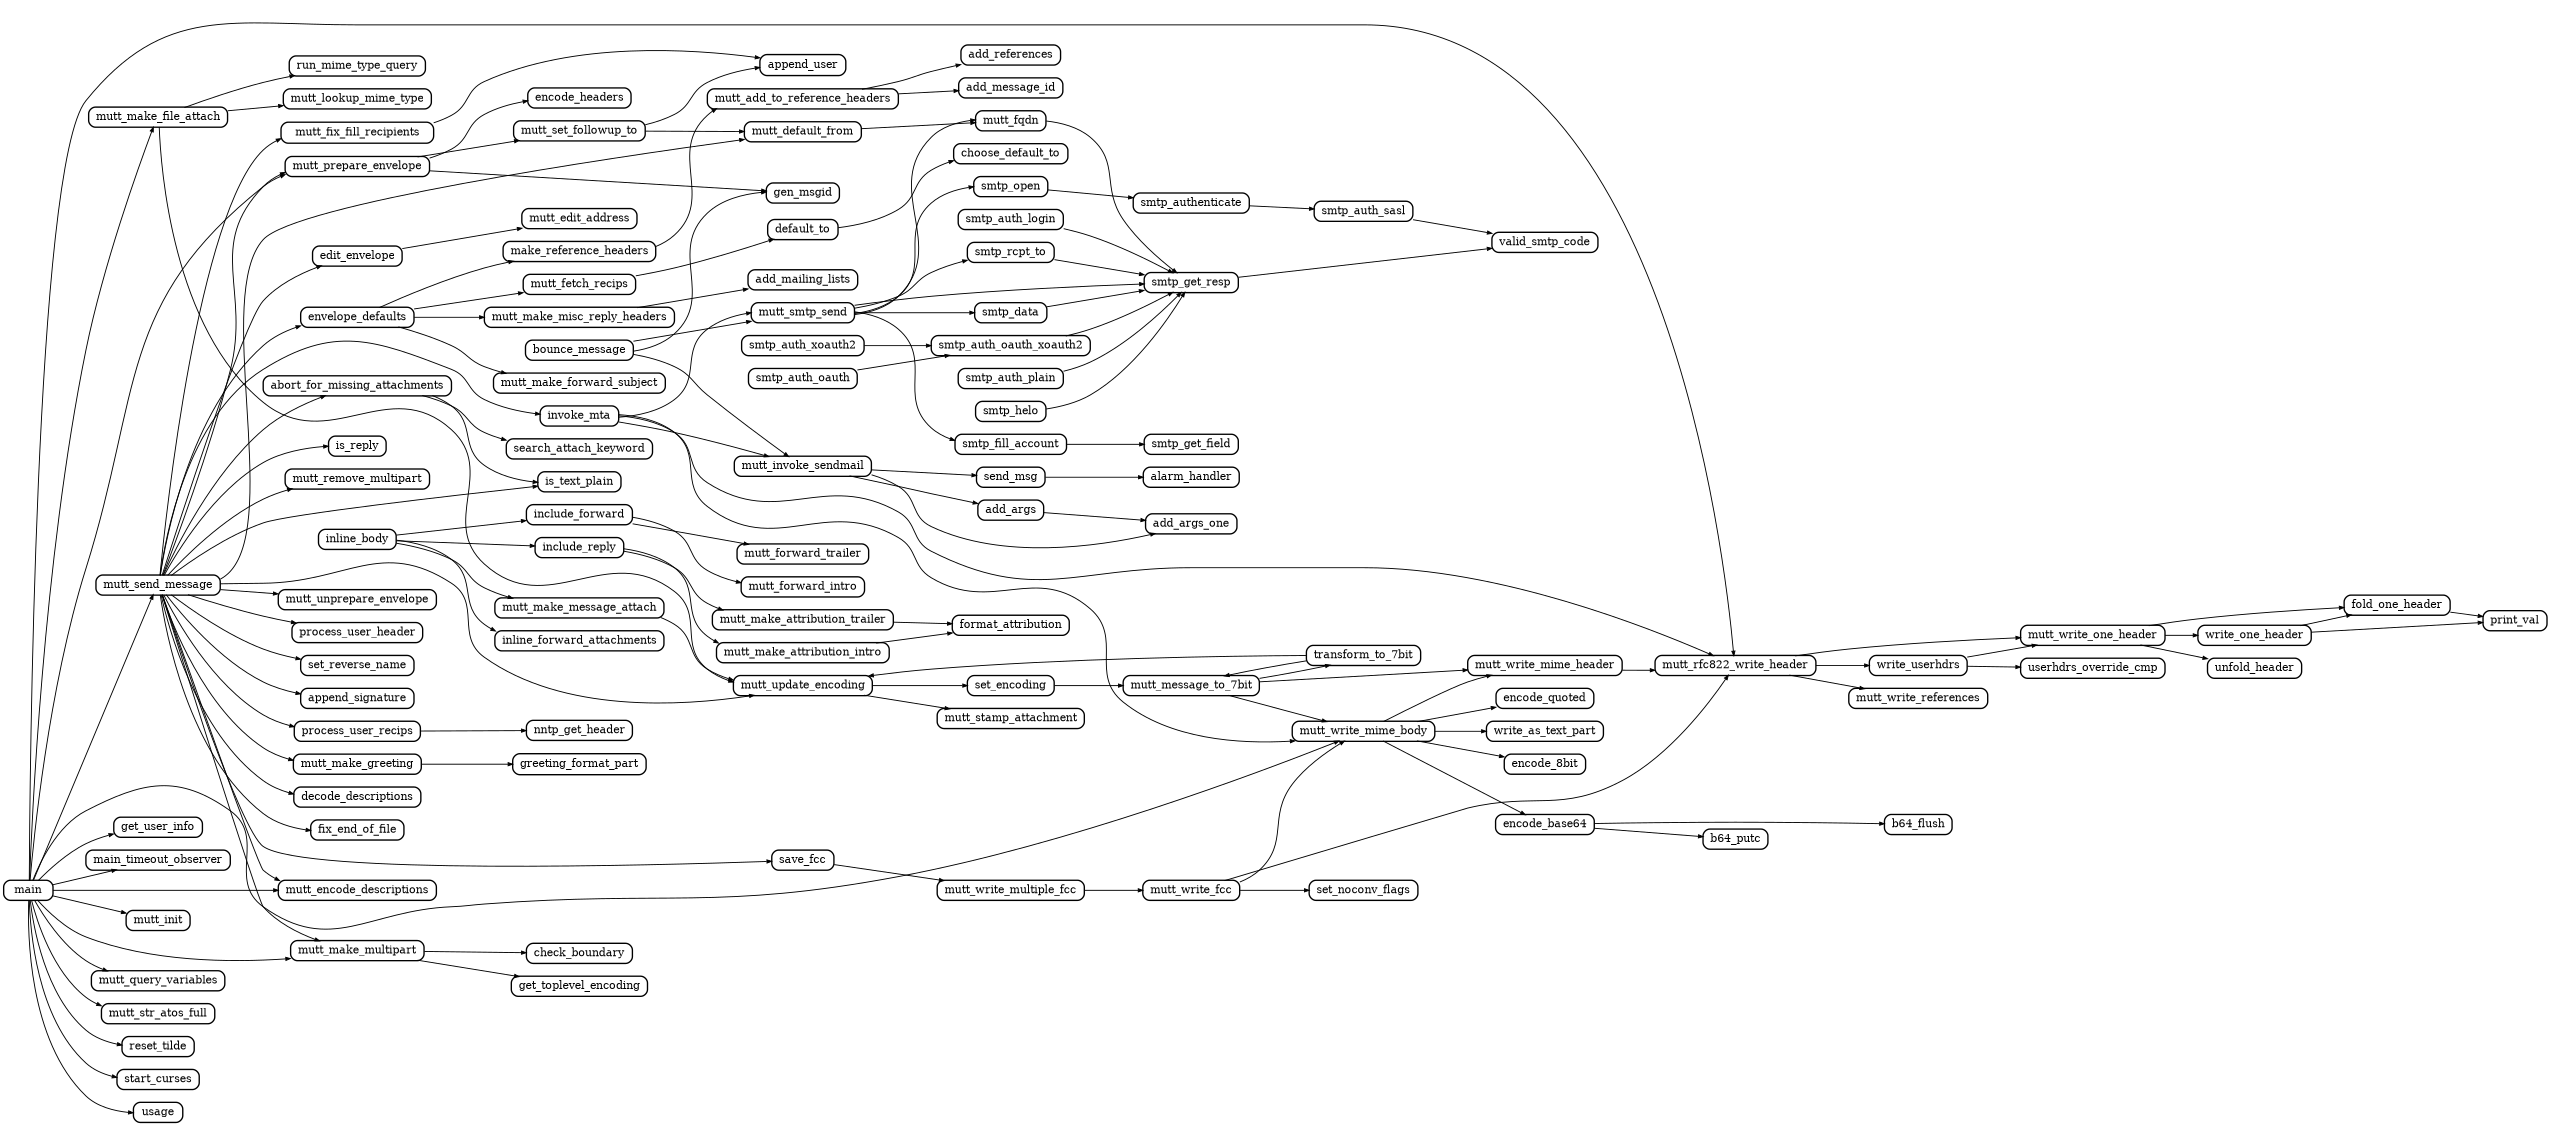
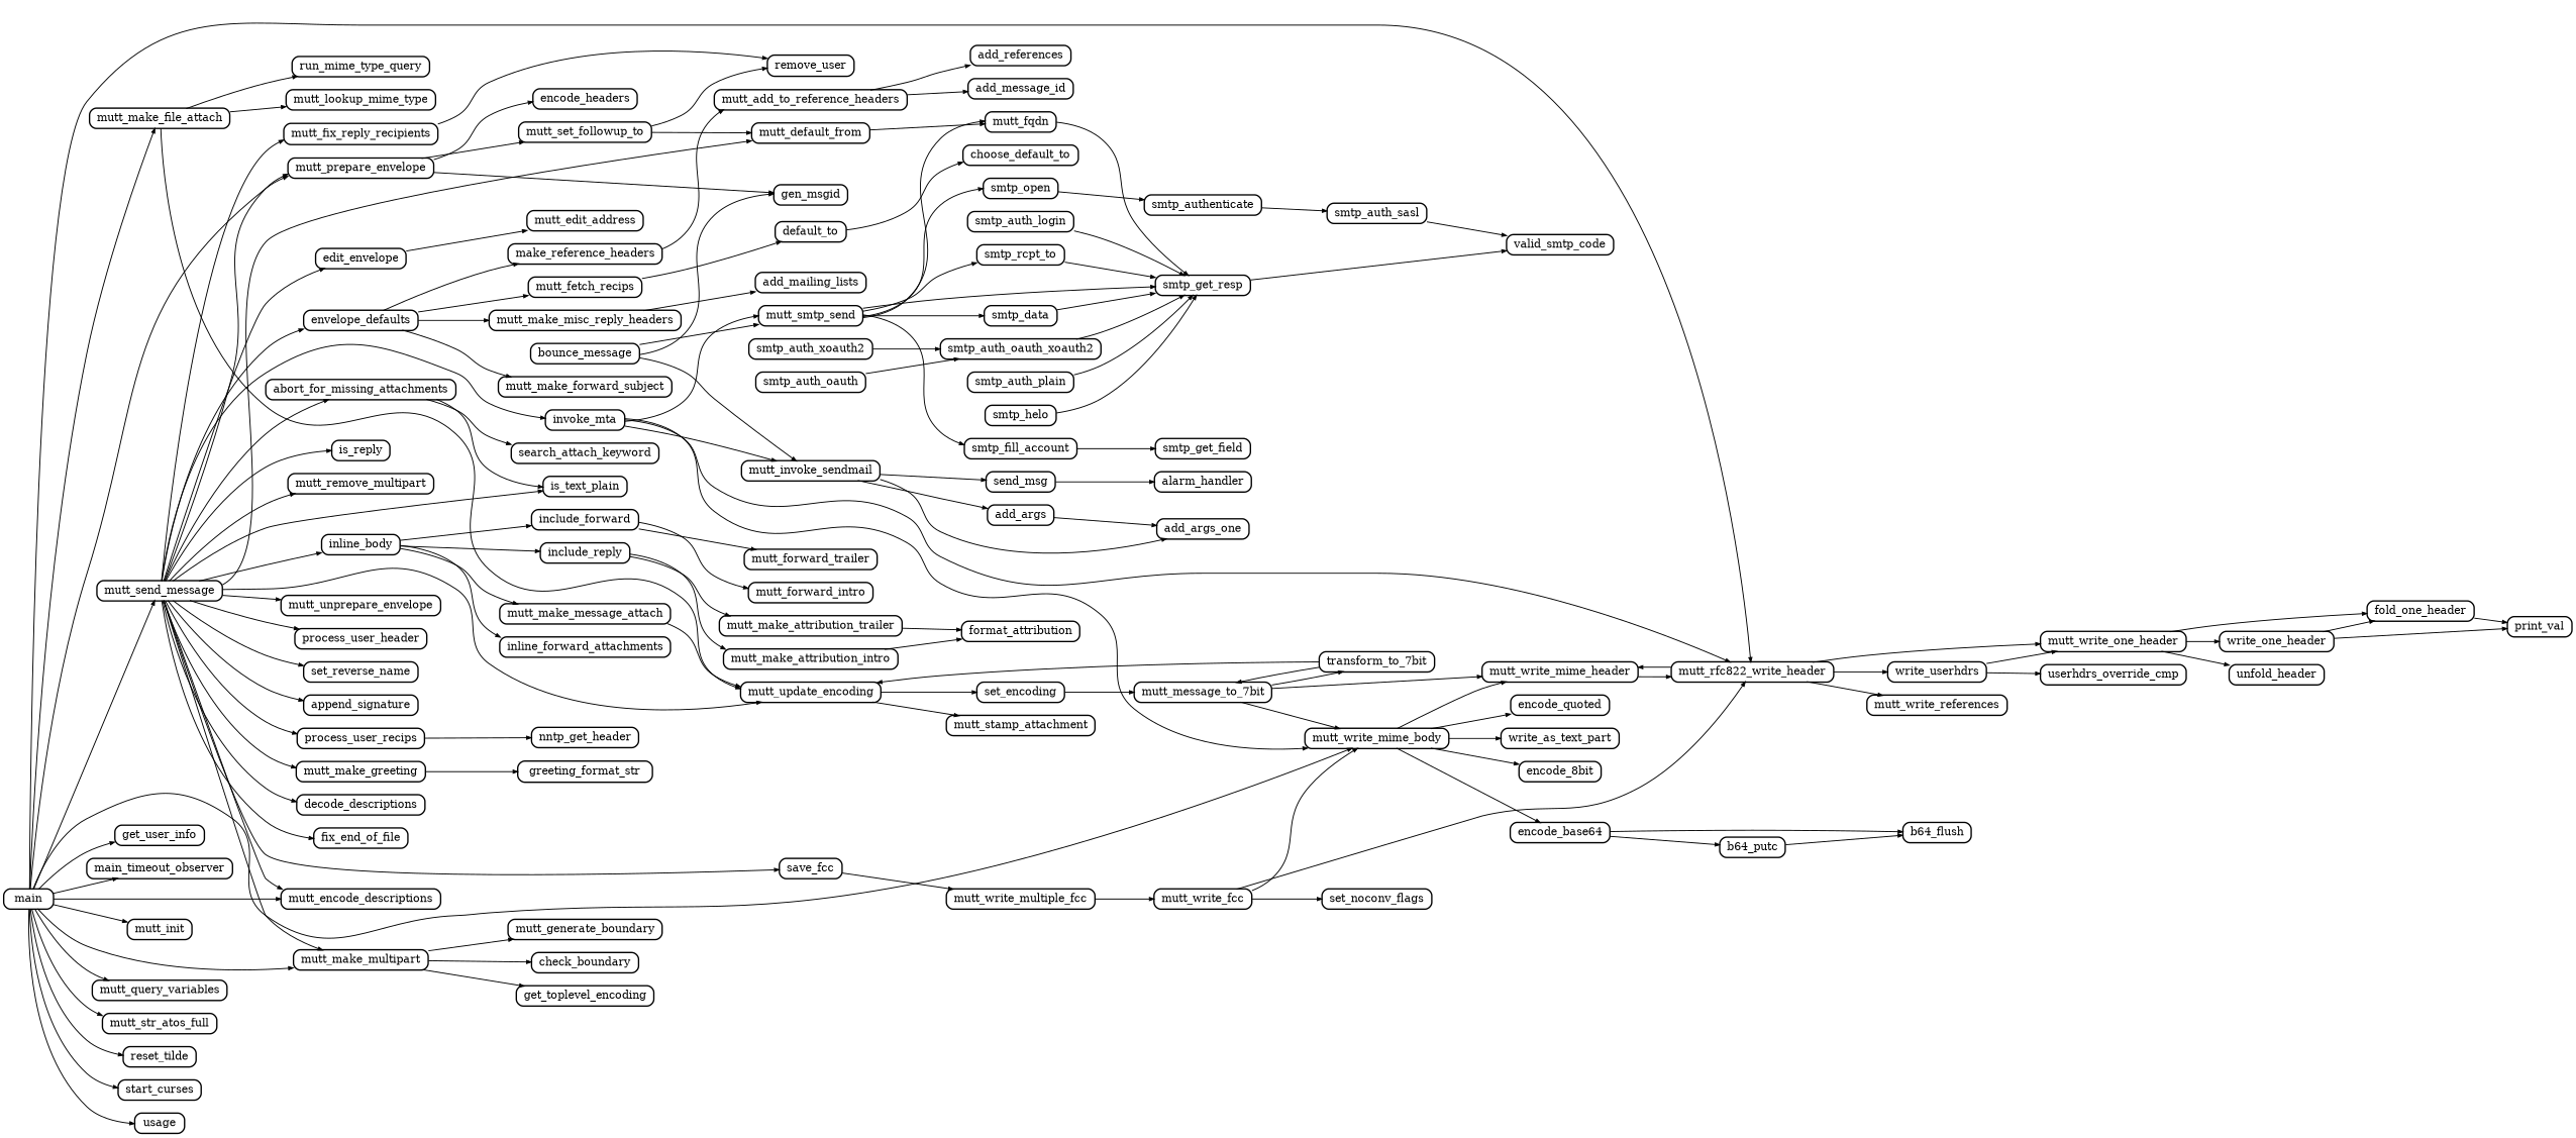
  digraph {
    compound=true
    nodesep=0.2
    rankdir=LR
    ranksep=0.5
    node [color=black fillcolor="#ffffff" fontsize=12 penwidth=1.5 shape=Mrecord style=filled]
    edge [arrowsize=0.5 penwidth=1.0]
    abort_for_missing_attachments [height=0.2]
    is_text_plain [height=0.2]
    search_attach_keyword [height=0.2]
    add_args [height=0.2]
    add_args_one [height=0.2]
    b64_putc [height=0.2]
    b64_flush [height=0.2]
    bounce_message [height=0.2]
    gen_msgid [height=0.2]
    mutt_invoke_sendmail [height=0.2]
    mutt_smtp_send [height=0.2]
    send_msg [height=0.2]
    mutt_fqdn [height=0.2]
    smtp_data [height=0.2]
    smtp_fill_account [height=0.2]
    smtp_get_resp [height=0.2]
    smtp_open [height=0.2]
    smtp_rcpt_to [height=0.2]
    alarm_handler [height=0.2]
    smtp_get_field [height=0.2]
    valid_smtp_code [height=0.2]
    smtp_authenticate [height=0.2]
    default_to [height=0.2]
    choose_default_to [height=0.2]
    edit_envelope [height=0.2]
    mutt_edit_address [height=0.2]
    encode_base64 [height=0.2]
    envelope_defaults [height=0.2]
    make_reference_headers [height=0.2]
    mutt_fetch_recips [height=0.2]
    mutt_make_forward_subject [height=0.2]
    mutt_make_misc_reply_headers [height=0.2]
    mutt_add_to_reference_headers [height=0.2]
    add_mailing_lists [height=0.2]
    add_message_id [height=0.2]
    add_references [height=0.2]
    fold_one_header [height=0.2]
    print_val [height=0.2]
    n39 [height=0.2 label=inline_body]
    include_forward [height=0.2]
    include_reply [height=0.2]
    inline_forward_attachments [height=0.2]
    mutt_make_message_attach [height=0.2]
    mutt_forward_intro [height=0.2]
    mutt_forward_trailer [height=0.2]
    mutt_make_attribution_intro [height=0.2]
    mutt_make_attribution_trailer [height=0.2]
    mutt_update_encoding [height=0.2]
    format_attribution [height=0.2]
    mutt_stamp_attachment [height=0.2]
    set_encoding [height=0.2]
    invoke_mta [height=0.2]
    mutt_rfc822_write_header [height=0.2]
    mutt_write_mime_body [height=0.2]
    mutt_write_mime_header [height=0.2]
    mutt_write_one_header [height=0.2]
    mutt_write_references [height=0.2]
    write_userhdrs [height=0.2]
    encode_8bit [height=0.2]
    encode_quoted [height=0.2]
    write_as_text_part [height=0.2]
    unfold_header [height=0.2]
    write_one_header [height=0.2]
    userhdrs_override_cmp [height=0.2]
    main [height=0.2]
    get_user_info [height=0.2]
    main_timeout_observer [height=0.2]
    mutt_encode_descriptions [height=0.2]
    mutt_init [height=0.2]
    mutt_make_file_attach [height=0.2]
    mutt_make_multipart [height=0.2]
    mutt_prepare_envelope [height=0.2]
    mutt_query_variables [height=0.2]
    mutt_send_message [height=0.2]
    mutt_str_atos_full [height=0.2]
    reset_tilde [height=0.2]
    start_curses [height=0.2]
    usage [height=0.2]
    mutt_lookup_mime_type [height=0.2]
    run_mime_type_query [height=0.2]
    check_boundary [height=0.2]
    get_toplevel_encoding [height=0.2]
+   mutt_generate_boundary [height=0.2]
    encode_headers [height=0.2]
    mutt_set_followup_to [height=0.2]
    mutt_default_from [height=0.2]
-   mutt_fix_reply_recipients [height=0.2 label=mutt_fix_fill_recipients]
+   mutt_fix_reply_recipients [height=0.2]
    mutt_make_greeting [height=0.2]
    append_signature [height=0.2]
    decode_descriptions [height=0.2]
    fix_end_of_file [height=0.2]
    is_reply [height=0.2]
    mutt_remove_multipart [height=0.2]
    mutt_unprepare_envelope [height=0.2]
    process_user_header [height=0.2]
    process_user_recips [height=0.2]
    save_fcc [height=0.2]
    set_reverse_name [height=0.2]
-   remove_user [height=0.2 label=append_user]
-   greeting_format_str [height=0.2 label=greeting_format_part]
+   remove_user [height=0.2]
+   greeting_format_str [height=0.2]
    nntp_get_header [height=0.2]
    mutt_write_multiple_fcc [height=0.2]
    mutt_message_to_7bit [height=0.2]
    transform_to_7bit [height=0.2]
    mutt_write_fcc [height=0.2]
    smtp_auth_sasl [height=0.2]
    smtp_helo [height=0.2]
    set_noconv_flags [height=0.2]
    smtp_auth_login [height=0.2]
    smtp_auth_oauth [height=0.2]
    smtp_auth_oauth_xoauth2 [height=0.2]
    smtp_auth_plain [height=0.2]
    smtp_auth_xoauth2 [height=0.2]
    abort_for_missing_attachments -> is_text_plain
    abort_for_missing_attachments -> search_attach_keyword
    add_args -> add_args_one
+   b64_putc -> b64_flush
    bounce_message -> gen_msgid
    bounce_message -> mutt_invoke_sendmail
    bounce_message -> mutt_smtp_send
    mutt_invoke_sendmail -> add_args
    mutt_invoke_sendmail -> add_args_one
    mutt_invoke_sendmail -> send_msg
    mutt_smtp_send -> mutt_fqdn
    mutt_smtp_send -> smtp_data
    mutt_smtp_send -> smtp_fill_account
    mutt_smtp_send -> smtp_get_resp
    mutt_smtp_send -> smtp_open
    mutt_smtp_send -> smtp_rcpt_to
    send_msg -> alarm_handler
    mutt_fqdn -> smtp_get_resp
    smtp_data -> smtp_get_resp
    smtp_fill_account -> smtp_get_field
    smtp_get_resp -> valid_smtp_code
    smtp_open -> smtp_authenticate
    smtp_rcpt_to -> smtp_get_resp
    smtp_authenticate -> smtp_auth_sasl
    default_to -> choose_default_to
    edit_envelope -> mutt_edit_address
    encode_base64 -> b64_putc
    encode_base64 -> b64_flush
    envelope_defaults -> make_reference_headers
    envelope_defaults -> mutt_fetch_recips
    envelope_defaults -> mutt_make_forward_subject
    envelope_defaults -> mutt_make_misc_reply_headers
    make_reference_headers -> mutt_add_to_reference_headers
    mutt_fetch_recips -> default_to
    mutt_make_misc_reply_headers -> add_mailing_lists
    mutt_add_to_reference_headers -> add_message_id
    mutt_add_to_reference_headers -> add_references
    fold_one_header -> print_val
    n39 -> include_forward
    n39 -> include_reply
    n39 -> inline_forward_attachments
    n39 -> mutt_make_message_attach
    include_forward -> mutt_forward_intro
    include_forward -> mutt_forward_trailer
    include_reply -> mutt_make_attribution_intro
    include_reply -> mutt_make_attribution_trailer
    mutt_make_message_attach -> mutt_update_encoding
    mutt_make_attribution_intro -> format_attribution
    mutt_make_attribution_trailer -> format_attribution
    mutt_update_encoding -> mutt_stamp_attachment
    mutt_update_encoding -> set_encoding
    set_encoding -> mutt_message_to_7bit
    invoke_mta -> mutt_invoke_sendmail
    invoke_mta -> mutt_smtp_send
    invoke_mta -> mutt_rfc822_write_header
    invoke_mta -> mutt_write_mime_body
+   mutt_rfc822_write_header -> mutt_write_mime_header
    mutt_rfc822_write_header -> mutt_write_one_header
    mutt_rfc822_write_header -> mutt_write_references
    mutt_rfc822_write_header -> write_userhdrs
    mutt_write_mime_body -> encode_base64
    mutt_write_mime_body -> mutt_write_mime_header
    mutt_write_mime_body -> encode_8bit
    mutt_write_mime_body -> encode_quoted
    mutt_write_mime_body -> write_as_text_part
    mutt_write_mime_header -> mutt_rfc822_write_header
    mutt_write_one_header -> fold_one_header
    mutt_write_one_header -> unfold_header
    mutt_write_one_header -> write_one_header
    write_userhdrs -> mutt_write_one_header
    write_userhdrs -> userhdrs_override_cmp
    write_one_header -> fold_one_header
    write_one_header -> print_val
    main -> mutt_rfc822_write_header
    main -> mutt_write_mime_body
    main -> get_user_info
    main -> main_timeout_observer
    main -> mutt_encode_descriptions
    main -> mutt_init
    main -> mutt_make_file_attach
    main -> mutt_make_multipart
    main -> mutt_prepare_envelope
    main -> mutt_query_variables
    main -> mutt_send_message
    main -> mutt_str_atos_full
    main -> reset_tilde
    main -> start_curses
    main -> usage
    mutt_make_file_attach -> mutt_update_encoding
    mutt_make_file_attach -> mutt_lookup_mime_type
    mutt_make_file_attach -> run_mime_type_query
    mutt_make_multipart -> check_boundary
    mutt_make_multipart -> get_toplevel_encoding
+   mutt_make_multipart -> mutt_generate_boundary
    mutt_prepare_envelope -> gen_msgid
    mutt_prepare_envelope -> encode_headers
    mutt_prepare_envelope -> mutt_set_followup_to
    mutt_send_message -> abort_for_missing_attachments
    mutt_send_message -> is_text_plain
    mutt_send_message -> edit_envelope
    mutt_send_message -> envelope_defaults
+   mutt_send_message -> n39
    mutt_send_message -> mutt_update_encoding
    mutt_send_message -> invoke_mta
    mutt_send_message -> mutt_encode_descriptions
    mutt_send_message -> mutt_make_multipart
    mutt_send_message -> mutt_prepare_envelope
    mutt_send_message -> mutt_default_from
    mutt_send_message -> mutt_fix_reply_recipients
    mutt_send_message -> mutt_make_greeting
    mutt_send_message -> append_signature
    mutt_send_message -> decode_descriptions
    mutt_send_message -> fix_end_of_file
    mutt_send_message -> is_reply
    mutt_send_message -> mutt_remove_multipart
    mutt_send_message -> mutt_unprepare_envelope
    mutt_send_message -> process_user_header
    mutt_send_message -> process_user_recips
    mutt_send_message -> save_fcc
    mutt_send_message -> set_reverse_name
    mutt_set_followup_to -> mutt_default_from
    mutt_set_followup_to -> remove_user
    mutt_default_from -> mutt_fqdn
    mutt_fix_reply_recipients -> remove_user
    mutt_make_greeting -> greeting_format_str
    process_user_recips -> nntp_get_header
    save_fcc -> mutt_write_multiple_fcc
    mutt_write_multiple_fcc -> mutt_write_fcc
    mutt_message_to_7bit -> mutt_write_mime_body
    mutt_message_to_7bit -> mutt_write_mime_header
    mutt_message_to_7bit -> transform_to_7bit
    transform_to_7bit -> mutt_update_encoding
    transform_to_7bit -> mutt_message_to_7bit
    mutt_write_fcc -> mutt_rfc822_write_header
    mutt_write_fcc -> mutt_write_mime_body
    mutt_write_fcc -> set_noconv_flags
    smtp_auth_sasl -> valid_smtp_code
    smtp_helo -> smtp_get_resp
    smtp_auth_login -> smtp_get_resp
    smtp_auth_oauth -> smtp_auth_oauth_xoauth2
    smtp_auth_oauth_xoauth2 -> smtp_get_resp
    smtp_auth_plain -> smtp_get_resp
    smtp_auth_xoauth2 -> smtp_auth_oauth_xoauth2
  }
